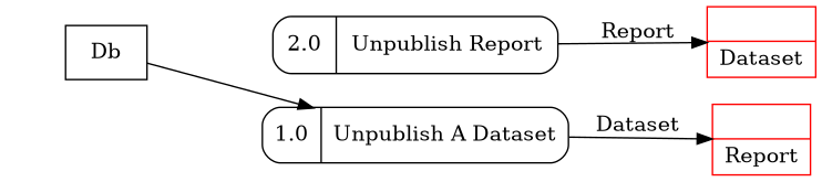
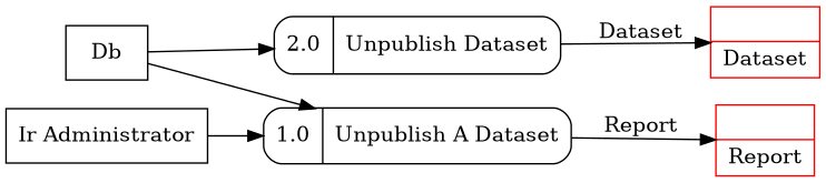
  digraph {
    rankdir=LR
    node [shape=record]
    n1 [color=red label="<f0>  |<f1> Dataset "]
    n2 [color=red label="<f0>  |<f1> Report "]
    n3 [label=Db shape=box]
    n4 [label="{<f0> 1.0|<f1> Unpublish A Dataset }" shape=Mrecord]
-   n5 [label="{<f0> 2.0|<f1> Unpublish Report }" shape=Mrecord]
+   n5 [label="{<f0> 2.0|<f1> Unpublish Dataset }" shape=Mrecord]
+   n6 [label="Ir Administrator" shape=box]
    n3 -> n4
-   n4 -> n2 [label=Dataset]
-   n5 -> n1 [label=Report]
+   n3 -> n5
+   n4 -> n2 [label=Report]
+   n5 -> n1 [label=Dataset]
+   n6 -> n4
  }
